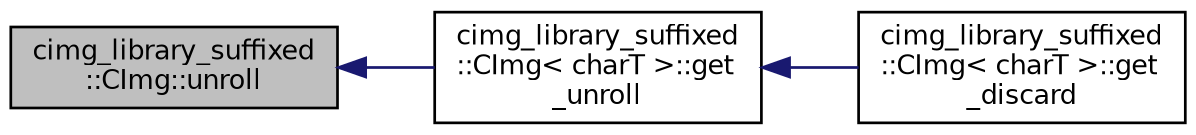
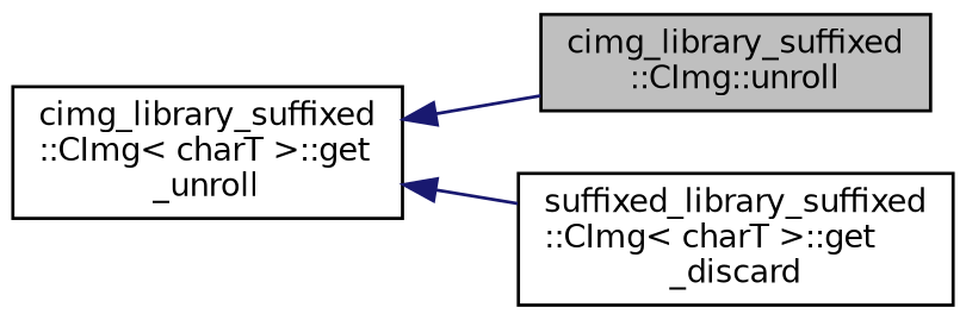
  digraph {
    rankdir=LR
    node [color=black fillcolor=white fontname=Helvetica fontsize=10 shape=record style=filled]
    edge [color=midnightblue dir=back fontname=Helvetica fontsize=10 labelfontname=Helvetica labelfontsize=10 style=solid]
    n1 [fillcolor=grey75 fontcolor=black height=0.2 label="cimg_library_suffixed\l::CImg::unroll" width=0.4]
    n2 [height=0.2 label="cimg_library_suffixed\l::CImg\< charT \>::get\l_unroll" width=0.4]
-   n3 [height=0.2 label="cimg_library_suffixed\l::CImg\< charT \>::get\l_discard" width=0.4]
-   n1 -> n2
+   n3 [height=0.2 label="suffixed_library_suffixed\l::CImg\< charT \>::get\l_discard" width=0.4]
+   n2 -> n1
    n2 -> n3
  }
